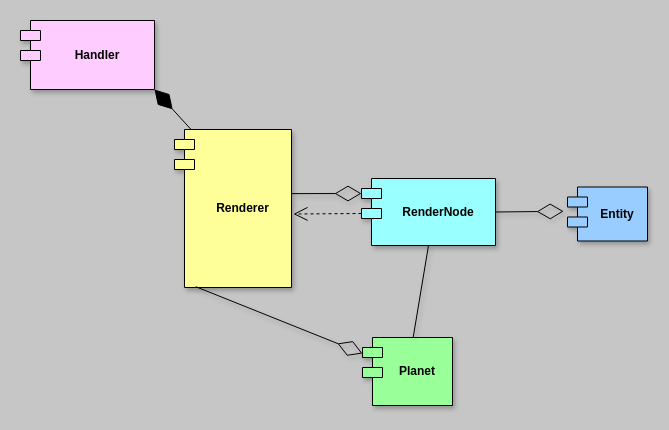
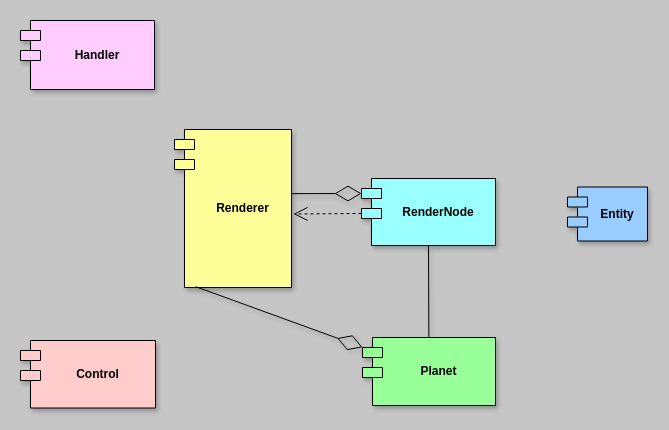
  <mxCell id="0" />
  <mxCell id="1" parent="0" />
  <mxCell id="2" value="Renderer" style="shape=module;align=left;spacingLeft=20;align=center;verticalAlign=middle;whiteSpace=wrap;html=1;shadow=1;fillColor=#FFFF99;strokeColor=#000000;noLabel=0;comic=0;labelPadding=0;fontStyle=1" parent="1" vertex="1"><mxGeometry x="174" y="129" width="117" height="158" as="geometry" /></mxCell>
  <mxCell id="3" value="Handler" style="shape=module;align=left;spacingLeft=20;align=center;verticalAlign=middle;whiteSpace=wrap;html=1;shadow=1;fillColor=#FFCCFF;fontStyle=1" parent="1" vertex="1"><mxGeometry x="20" y="20" width="134" height="69" as="geometry" /></mxCell>
  <mxCell id="4" value="RenderNode" style="shape=module;align=left;spacingLeft=20;align=center;verticalAlign=middle;whiteSpace=wrap;html=1;shadow=1;fillColor=#99FFFF;fontStyle=1" parent="1" vertex="1"><mxGeometry x="361" y="178" width="134" height="67" as="geometry" /></mxCell>
- <mxCell id="5" value="Planet" style="shape=module;align=left;spacingLeft=20;align=center;verticalAlign=middle;whiteSpace=wrap;html=1;shadow=1;fillColor=#99FF99;fontStyle=1" parent="1" vertex="1"><mxGeometry x="362" y="337" width="90" height="68" as="geometry" /></mxCell>
+ <mxCell id="5" value="Planet" style="shape=module;align=left;spacingLeft=20;align=center;verticalAlign=middle;whiteSpace=wrap;html=1;shadow=1;fillColor=#99FF99;fontStyle=1" parent="1" vertex="1"><mxGeometry x="362" y="337" width="133" height="68" as="geometry" /></mxCell>
+ <mxCell id="6" value="Control" style="shape=module;align=left;spacingLeft=20;align=center;verticalAlign=middle;whiteSpace=wrap;html=1;shadow=1;fillColor=#FFCCCC;fontStyle=1" parent="1" vertex="1"><mxGeometry x="20" y="340" width="135" height="67.5" as="geometry" /></mxCell>
  <mxCell id="7" value="" style="endArrow=diamondThin;endFill=0;endSize=24;html=1;rounded=0;exitX=0.182;exitY=0.995;exitDx=0;exitDy=0;shadow=1;exitPerimeter=0;" parent="1" source="2" target="5" edge="1"><mxGeometry width="160" relative="1" as="geometry"><mxPoint x="64" y="166" as="sourcePoint" /><mxPoint x="63" y="122" as="targetPoint" /></mxGeometry></mxCell>
  <mxCell id="8" value="" style="endArrow=diamondThin;endFill=0;endSize=24;html=1;rounded=0;entryX=0;entryY=0;entryDx=0;entryDy=15;exitX=1;exitY=0.406;exitDx=0;exitDy=0;shadow=1;entryPerimeter=0;exitPerimeter=0;" parent="1" source="2" target="4" edge="1"><mxGeometry width="160" relative="1" as="geometry"><mxPoint x="260" y="191" as="sourcePoint" /><mxPoint x="307" y="190" as="targetPoint" /></mxGeometry></mxCell>
  <mxCell id="9" value="" style="endArrow=none;endSize=16;endFill=0;html=1;rounded=0;entryX=0.5;entryY=1;entryDx=0;entryDy=0;shadow=1;" parent="1" source="5" target="4" edge="1"><mxGeometry width="160" relative="1" as="geometry"><mxPoint x="241" y="303" as="sourcePoint" /><mxPoint x="401" y="303" as="targetPoint" /></mxGeometry></mxCell>
  <mxCell id="10" value="Entity" style="shape=module;align=left;spacingLeft=20;align=center;verticalAlign=middle;whiteSpace=wrap;html=1;shadow=1;fillColor=#99CCFF;fontStyle=1" parent="1" vertex="1"><mxGeometry x="567" y="186.5" width="80" height="54" as="geometry" /></mxCell>
- <mxCell id="11" value="" style="endArrow=diamondThin;endFill=0;endSize=24;html=1;rounded=0;entryX=-0.048;entryY=0.45;entryDx=0;entryDy=0;exitX=1;exitY=0.5;exitDx=0;exitDy=0;entryPerimeter=0;shadow=1;" parent="1" source="4" target="10" edge="1"><mxGeometry width="160" relative="1" as="geometry"><mxPoint x="240" y="357" as="sourcePoint" /><mxPoint x="305.639" y="331.4" as="targetPoint" /></mxGeometry></mxCell>
- <mxCell id="12" value="" style="endArrow=diamondThin;endFill=1;endSize=24;html=1;rounded=0;entryX=1;entryY=1;entryDx=0;entryDy=0;exitX=0.143;exitY=0.001;exitDx=0;exitDy=0;exitPerimeter=0;" parent="1" source="2" target="3" edge="1"><mxGeometry width="160" relative="1" as="geometry"><mxPoint x="-34" y="147" as="sourcePoint" /><mxPoint x="126" y="147" as="targetPoint" /></mxGeometry></mxCell>
  <mxCell id="13" value="" style="endArrow=open;endSize=12;dashed=1;html=1;rounded=0;entryX=1.017;entryY=0.535;entryDx=0;entryDy=0;entryPerimeter=0;exitX=0;exitY=0;exitDx=0;exitDy=35;exitPerimeter=0;" edge="1" parent="1" source="4" target="2"><mxGeometry width="160" relative="1" as="geometry"><mxPoint x="354" y="220" as="sourcePoint" /><mxPoint x="424" y="230" as="targetPoint" /></mxGeometry></mxCell>
